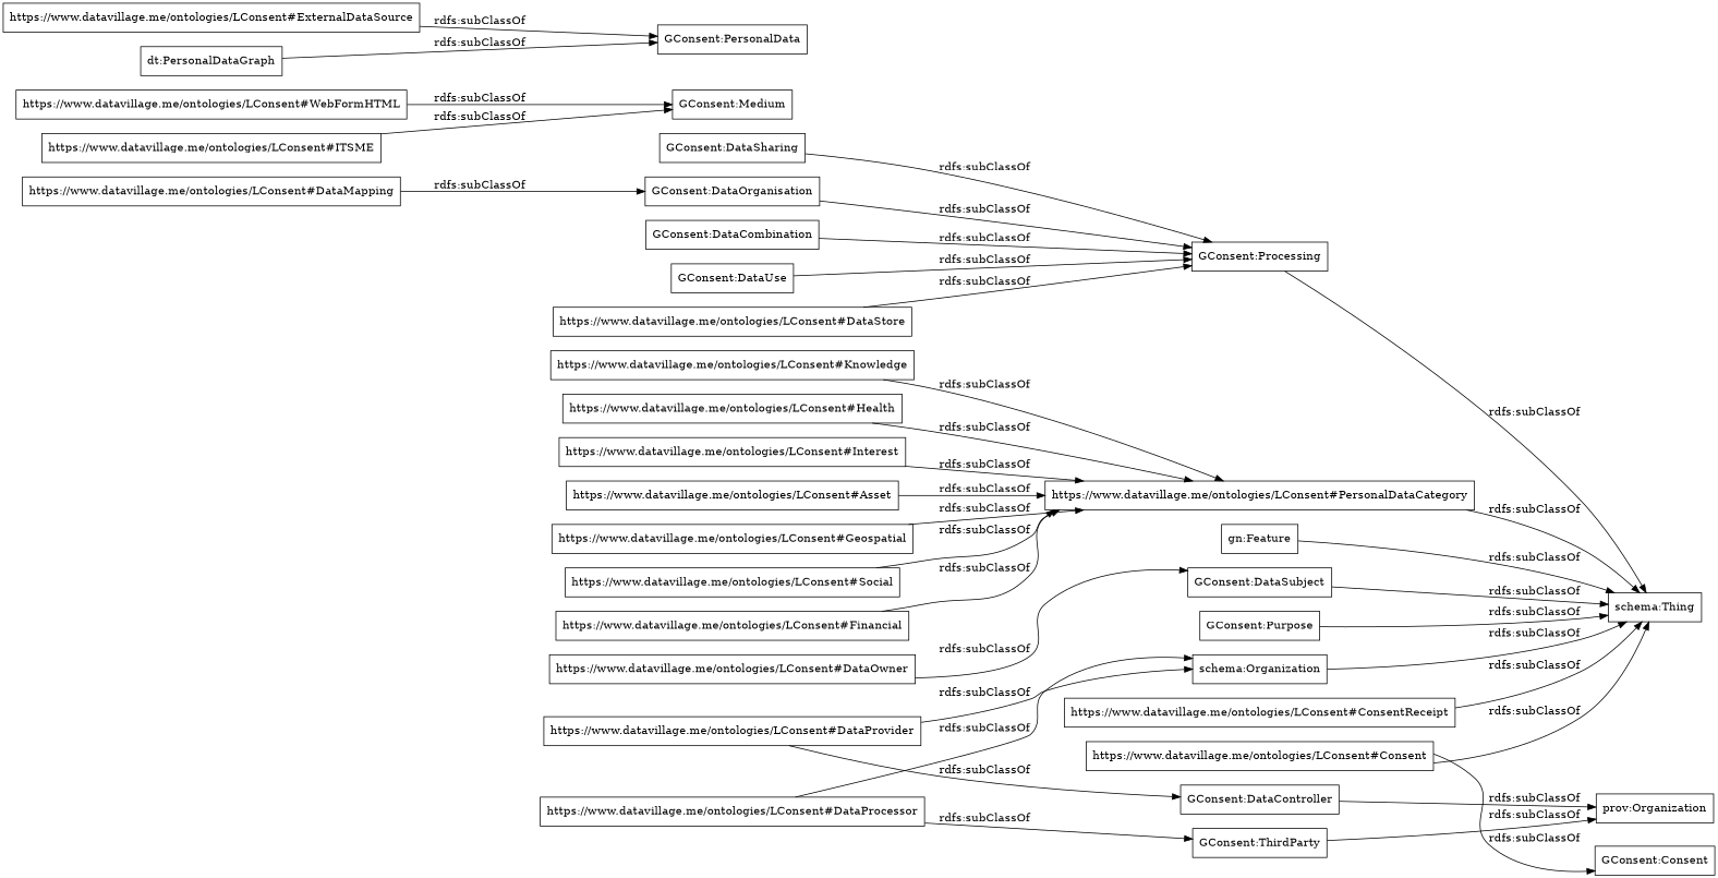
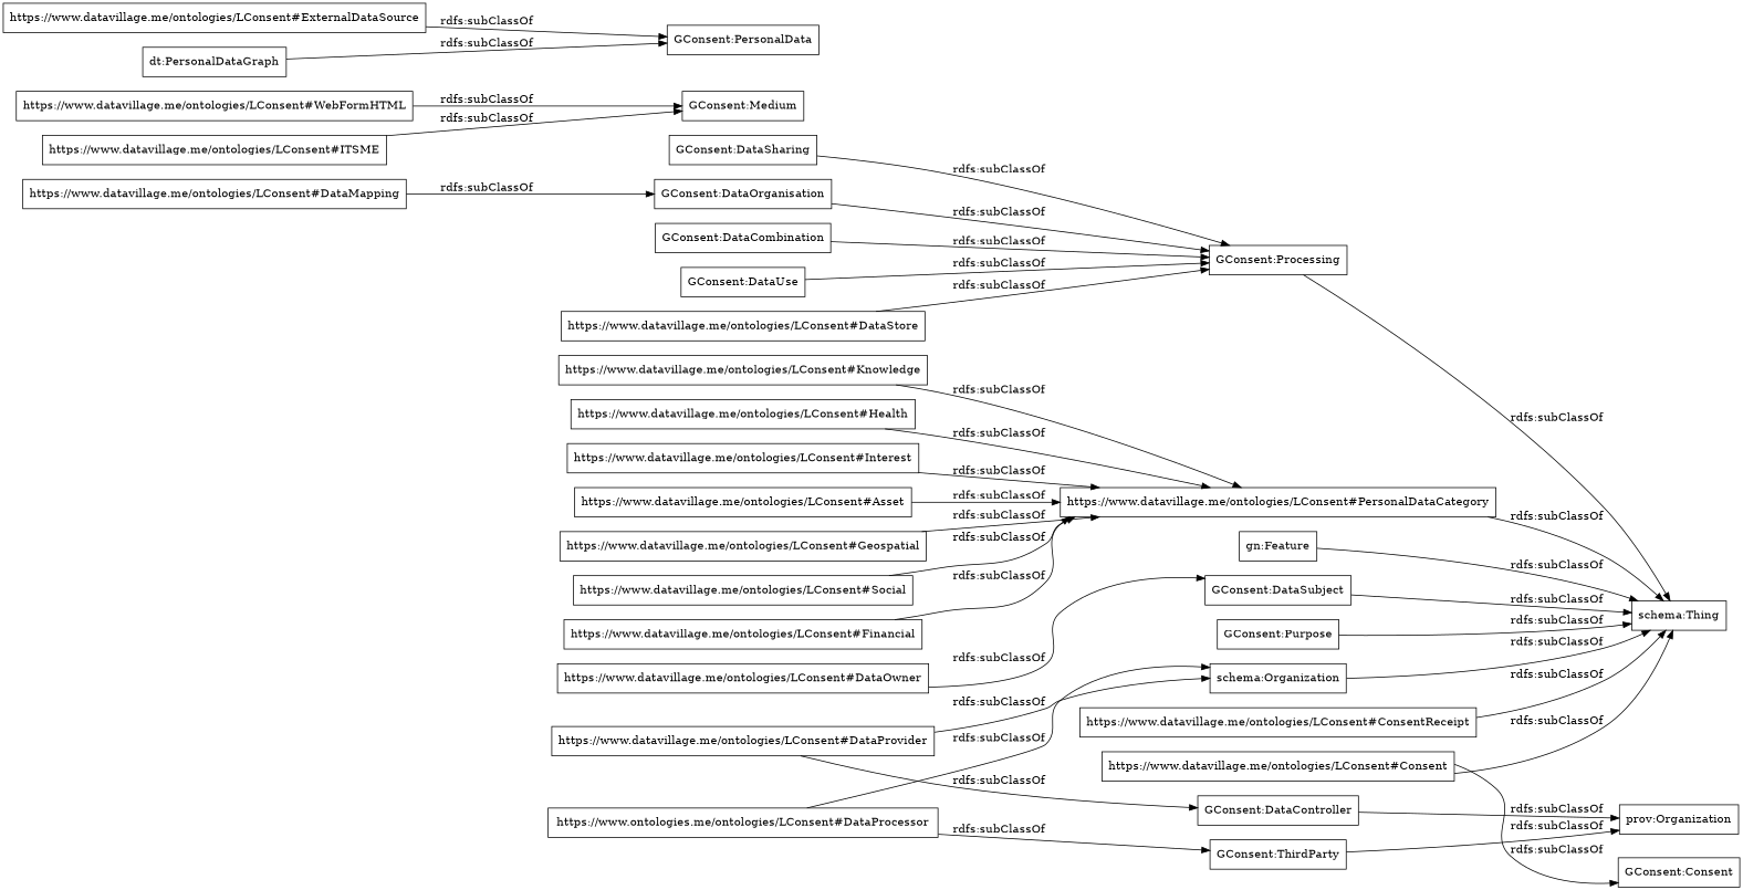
  digraph {
    rankdir=LR
    node [color=black shape=rectangle]
    "GConsent:DataSharing"
    "GConsent:Processing"
    "schema:Thing"
    "https://www.datavillage.me/ontologies/LConsent#Knowledge"
    "https://www.datavillage.me/ontologies/LConsent#PersonalDataCategory"
    "https://www.datavillage.me/ontologies/LConsent#Health"
    "gn:Feature"
    "GConsent:DataSubject"
    "GConsent:Purpose"
    "https://www.datavillage.me/ontologies/LConsent#DataProvider"
    "schema:Organization"
    "GConsent:DataController"
    "prov:Organization"
    "GConsent:DataOrganisation"
    "https://www.datavillage.me/ontologies/LConsent#WebFormHTML"
    "GConsent:Medium"
    "https://www.datavillage.me/ontologies/LConsent#ExternalDataSource"
    "GConsent:PersonalData"
    "https://www.datavillage.me/ontologies/LConsent#Interest"
    "https://www.datavillage.me/ontologies/LConsent#Asset"
    "GConsent:DataCombination"
    "https://www.datavillage.me/ontologies/LConsent#ConsentReceipt"
    "https://www.datavillage.me/ontologies/LConsent#Geospatial"
    "dt:PersonalDataGraph"
    "https://www.datavillage.me/ontologies/LConsent#Consent"
    "GConsent:Consent"
    "GConsent:DataUse"
    "https://www.datavillage.me/ontologies/LConsent#Social"
    "https://www.datavillage.me/ontologies/LConsent#DataMapping"
    "https://www.datavillage.me/ontologies/LConsent#DataStore"
    "https://www.datavillage.me/ontologies/LConsent#DataOwner"
    "https://www.datavillage.me/ontologies/LConsent#ITSME"
-   "https://www.datavillage.me/ontologies/LConsent#DataProcessor"
+   "https://www.datavillage.me/ontologies/LConsent#DataProcessor" [label="https://www.ontologies.me/ontologies/LConsent#DataProcessor"]
    "GConsent:ThirdParty"
    "https://www.datavillage.me/ontologies/LConsent#Financial"
    "GConsent:DataSharing" -> "GConsent:Processing" [label="rdfs:subClassOf"]
    "GConsent:Processing" -> "schema:Thing" [label="rdfs:subClassOf"]
    "https://www.datavillage.me/ontologies/LConsent#Knowledge" -> "https://www.datavillage.me/ontologies/LConsent#PersonalDataCategory" [label="rdfs:subClassOf"]
    "https://www.datavillage.me/ontologies/LConsent#PersonalDataCategory" -> "schema:Thing" [label="rdfs:subClassOf"]
    "https://www.datavillage.me/ontologies/LConsent#Health" -> "https://www.datavillage.me/ontologies/LConsent#PersonalDataCategory" [label="rdfs:subClassOf"]
    "gn:Feature" -> "schema:Thing" [label="rdfs:subClassOf"]
    "GConsent:DataSubject" -> "schema:Thing" [label="rdfs:subClassOf"]
    "GConsent:Purpose" -> "schema:Thing" [label="rdfs:subClassOf"]
    "https://www.datavillage.me/ontologies/LConsent#DataProvider" -> "schema:Organization" [label="rdfs:subClassOf"]
    "https://www.datavillage.me/ontologies/LConsent#DataProvider" -> "GConsent:DataController" [label="rdfs:subClassOf"]
    "schema:Organization" -> "schema:Thing" [label="rdfs:subClassOf"]
    "GConsent:DataController" -> "prov:Organization" [label="rdfs:subClassOf"]
    "GConsent:DataOrganisation" -> "GConsent:Processing" [label="rdfs:subClassOf"]
    "https://www.datavillage.me/ontologies/LConsent#WebFormHTML" -> "GConsent:Medium" [label="rdfs:subClassOf"]
    "https://www.datavillage.me/ontologies/LConsent#ExternalDataSource" -> "GConsent:PersonalData" [label="rdfs:subClassOf"]
    "https://www.datavillage.me/ontologies/LConsent#Interest" -> "https://www.datavillage.me/ontologies/LConsent#PersonalDataCategory" [label="rdfs:subClassOf"]
    "https://www.datavillage.me/ontologies/LConsent#Asset" -> "https://www.datavillage.me/ontologies/LConsent#PersonalDataCategory" [label="rdfs:subClassOf"]
    "GConsent:DataCombination" -> "GConsent:Processing" [label="rdfs:subClassOf"]
    "https://www.datavillage.me/ontologies/LConsent#ConsentReceipt" -> "schema:Thing" [label="rdfs:subClassOf"]
    "https://www.datavillage.me/ontologies/LConsent#Geospatial" -> "https://www.datavillage.me/ontologies/LConsent#PersonalDataCategory" [label="rdfs:subClassOf"]
    "dt:PersonalDataGraph" -> "GConsent:PersonalData" [label="rdfs:subClassOf"]
    "https://www.datavillage.me/ontologies/LConsent#Consent" -> "schema:Thing" [label="rdfs:subClassOf"]
    "https://www.datavillage.me/ontologies/LConsent#Consent" -> "GConsent:Consent" [label="rdfs:subClassOf"]
    "GConsent:DataUse" -> "GConsent:Processing" [label="rdfs:subClassOf"]
    "https://www.datavillage.me/ontologies/LConsent#Social" -> "https://www.datavillage.me/ontologies/LConsent#PersonalDataCategory" [label="rdfs:subClassOf"]
    "https://www.datavillage.me/ontologies/LConsent#DataMapping" -> "GConsent:DataOrganisation" [label="rdfs:subClassOf"]
    "https://www.datavillage.me/ontologies/LConsent#DataStore" -> "GConsent:Processing" [label="rdfs:subClassOf"]
    "https://www.datavillage.me/ontologies/LConsent#DataOwner" -> "GConsent:DataSubject" [label="rdfs:subClassOf"]
    "https://www.datavillage.me/ontologies/LConsent#ITSME" -> "GConsent:Medium" [label="rdfs:subClassOf"]
    "https://www.datavillage.me/ontologies/LConsent#DataProcessor" -> "schema:Organization" [label="rdfs:subClassOf"]
    "https://www.datavillage.me/ontologies/LConsent#DataProcessor" -> "GConsent:ThirdParty" [label="rdfs:subClassOf"]
    "GConsent:ThirdParty" -> "prov:Organization" [label="rdfs:subClassOf"]
    "https://www.datavillage.me/ontologies/LConsent#Financial" -> "https://www.datavillage.me/ontologies/LConsent#PersonalDataCategory" [label="rdfs:subClassOf"]
  }
